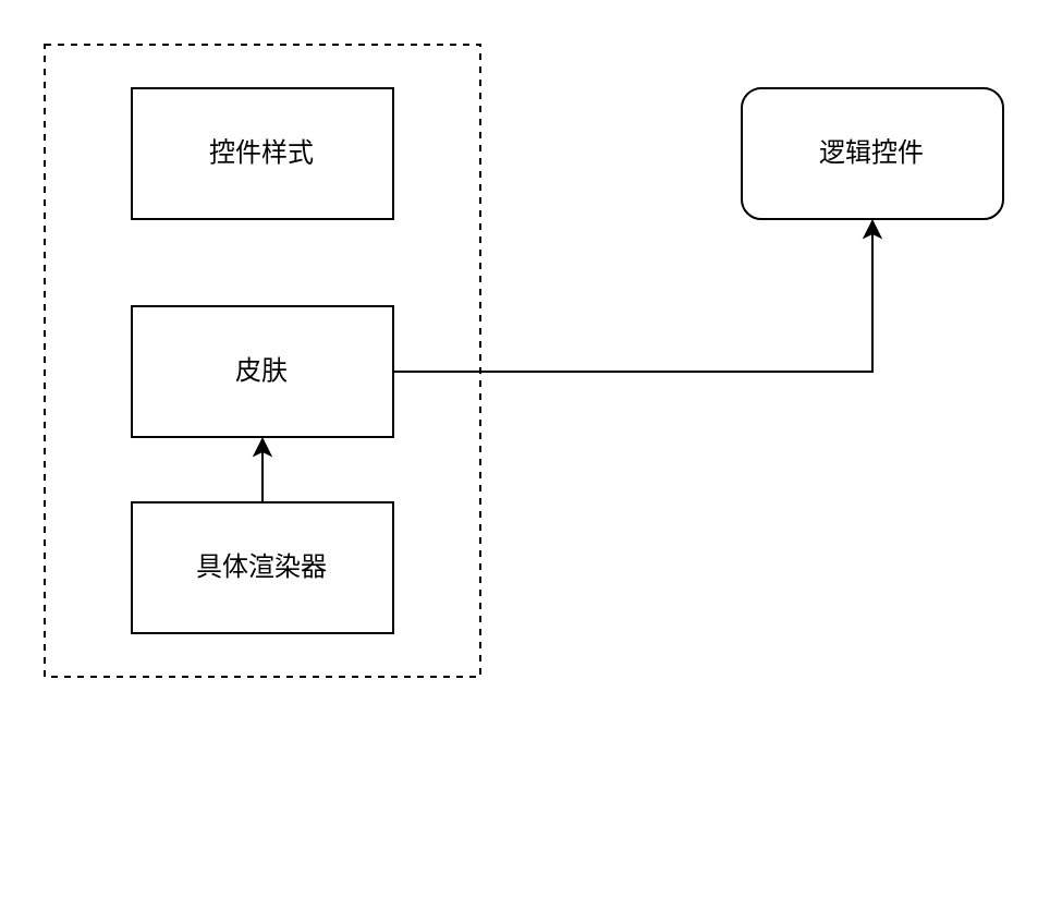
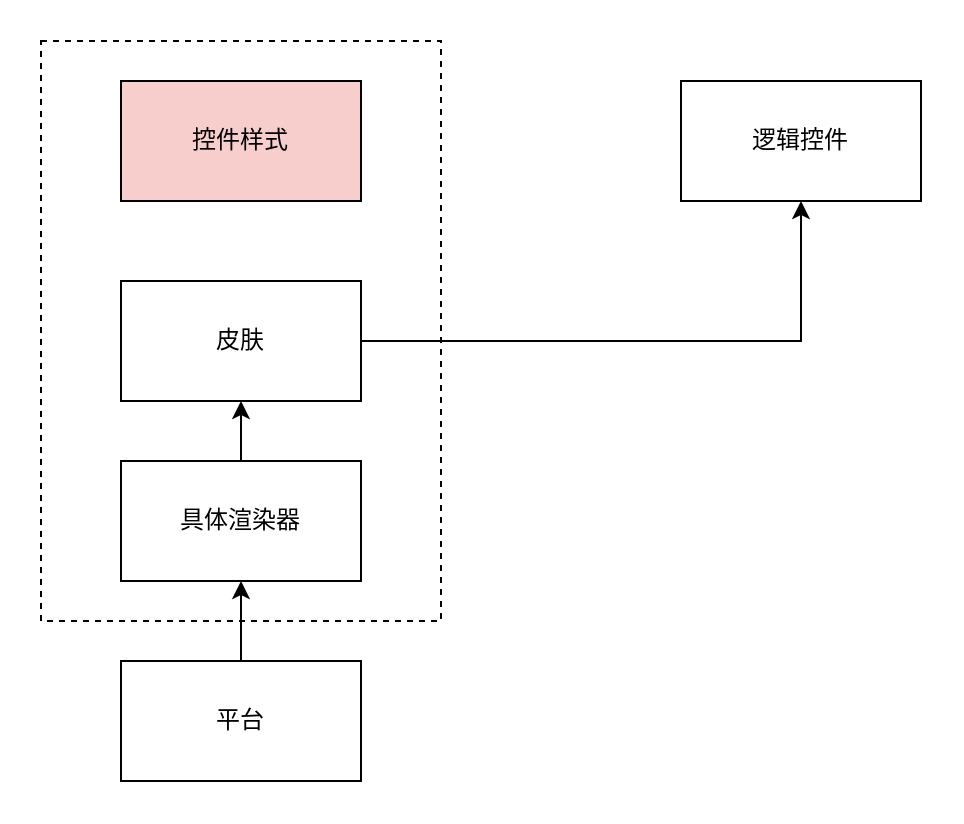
  <mxCell id="0" />
  <mxCell id="1" parent="0" />
+ <mxCell id="2" style="edgeStyle=orthogonalEdgeStyle;rounded=0;orthogonalLoop=1;jettySize=auto;html=1;exitX=0.5;exitY=0;exitDx=0;exitDy=0;" parent="1" source="3" target="5" edge="1"><mxGeometry relative="1" as="geometry"><mxPoint x="120" y="280" as="targetPoint" /></mxGeometry></mxCell>
+ <mxCell id="3" value="平台" style="rounded=0;whiteSpace=wrap;html=1;" parent="1" vertex="1"><mxGeometry x="60" y="330" width="120" height="60" as="geometry" /></mxCell>
  <mxCell id="4" style="edgeStyle=orthogonalEdgeStyle;rounded=0;orthogonalLoop=1;jettySize=auto;html=1;exitX=0.5;exitY=0;exitDx=0;exitDy=0;" parent="1" source="5" target="7" edge="1"><mxGeometry relative="1" as="geometry"><mxPoint x="120" y="190" as="targetPoint" /></mxGeometry></mxCell>
  <mxCell id="5" value="具体渲染器" style="rounded=0;whiteSpace=wrap;html=1;" parent="1" vertex="1"><mxGeometry x="60" y="230" width="120" height="60" as="geometry" /></mxCell>
  <mxCell id="6" style="edgeStyle=orthogonalEdgeStyle;rounded=0;orthogonalLoop=1;jettySize=auto;html=1;" parent="1" source="7" target="9" edge="1"><mxGeometry relative="1" as="geometry"><mxPoint x="120" y="90" as="targetPoint" /></mxGeometry></mxCell>
  <mxCell id="7" value="皮肤" style="rounded=0;whiteSpace=wrap;html=1;" parent="1" vertex="1"><mxGeometry x="60" y="140" width="120" height="60" as="geometry" /></mxCell>
- <mxCell id="8" value="控件样式" style="rounded=0;whiteSpace=wrap;html=1;" parent="1" vertex="1"><mxGeometry x="60" y="40" width="120" height="60" as="geometry" /></mxCell>
- <mxCell id="9" value="逻辑控件" style="whiteSpace=wrap;html=1;rounded=1;" parent="1" vertex="1"><mxGeometry x="340" y="40" width="120" height="60" as="geometry" /></mxCell>
+ <mxCell id="8" value="控件样式" style="rounded=0;whiteSpace=wrap;html=1;fillColor=#f8cecc;" parent="1" vertex="1"><mxGeometry x="60" y="40" width="120" height="60" as="geometry" /></mxCell>
+ <mxCell id="9" value="逻辑控件" style="rounded=0;whiteSpace=wrap;html=1;" parent="1" vertex="1"><mxGeometry x="340" y="40" width="120" height="60" as="geometry" /></mxCell>
  <mxCell id="10" value="" style="rounded=0;whiteSpace=wrap;html=1;fillColor=none;dashed=1;" parent="1" vertex="1"><mxGeometry x="20" y="20" width="200" height="290" as="geometry" /></mxCell>
